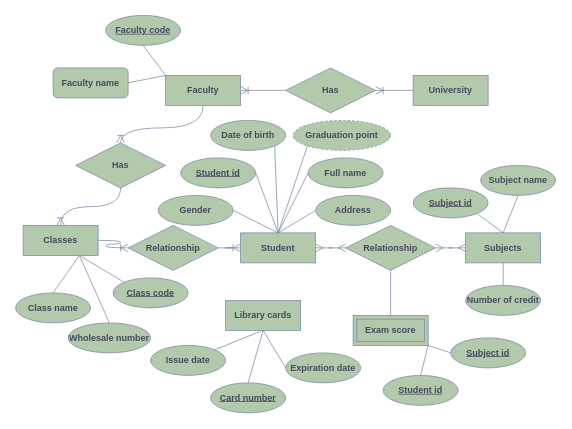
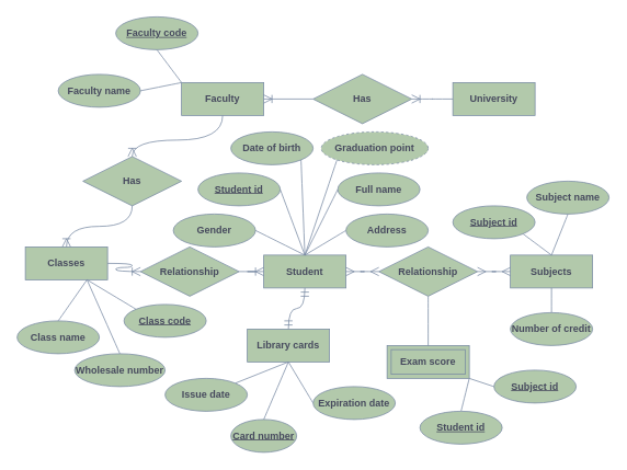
  <mxCell id="0" />
  <mxCell id="1" parent="0" />
  <mxCell id="2" style="edgeStyle=none;shape=connector;curved=1;rounded=0;orthogonalLoop=1;jettySize=auto;html=1;exitX=0.5;exitY=0;exitDx=0;exitDy=0;entryX=1;entryY=0.5;entryDx=0;entryDy=0;strokeColor=#788AA3;align=center;verticalAlign=middle;fontFamily=Helvetica;fontSize=12;fontColor=default;labelBackgroundColor=none;startArrow=none;startFill=0;startSize=8;endArrow=none;endFill=0;endSize=8;fontStyle=1" edge="1" parent="1" source="3" target="45"><mxGeometry relative="1" as="geometry" /></mxCell>
  <mxCell id="3" value="Student" style="whiteSpace=wrap;html=1;align=center;labelBackgroundColor=none;fillColor=#B2C9AB;strokeColor=#788AA3;fontColor=#46495D;fontStyle=1" vertex="1" parent="1"><mxGeometry x="320" y="310" width="100" height="40" as="geometry" /></mxCell>
  <mxCell id="4" value="University" style="whiteSpace=wrap;html=1;align=center;labelBackgroundColor=none;fillColor=#B2C9AB;strokeColor=#788AA3;fontColor=#46495D;fontStyle=1" vertex="1" parent="1"><mxGeometry x="550" y="100" width="100" height="40" as="geometry" /></mxCell>
  <mxCell id="5" style="edgeStyle=none;shape=connector;curved=1;rounded=0;orthogonalLoop=1;jettySize=auto;html=1;exitX=0;exitY=0;exitDx=0;exitDy=0;entryX=0.5;entryY=1;entryDx=0;entryDy=0;strokeColor=#788AA3;align=center;verticalAlign=middle;fontFamily=Helvetica;fontSize=12;fontColor=default;labelBackgroundColor=none;startArrow=none;startFill=0;startSize=8;endArrow=none;endFill=0;endSize=8;fontStyle=1" edge="1" parent="1" source="7" target="40"><mxGeometry relative="1" as="geometry" /></mxCell>
  <mxCell id="6" style="edgeStyle=none;shape=connector;curved=1;rounded=0;orthogonalLoop=1;jettySize=auto;html=1;exitX=0;exitY=0;exitDx=0;exitDy=0;entryX=1;entryY=0.5;entryDx=0;entryDy=0;strokeColor=#788AA3;align=center;verticalAlign=middle;fontFamily=Helvetica;fontSize=12;fontColor=default;labelBackgroundColor=none;startArrow=none;startFill=0;startSize=8;endArrow=none;endFill=0;endSize=8;fontStyle=1" edge="1" parent="1" source="7" target="57"><mxGeometry relative="1" as="geometry" /></mxCell>
  <mxCell id="7" value="Faculty" style="whiteSpace=wrap;html=1;align=center;labelBackgroundColor=none;fillColor=#B2C9AB;strokeColor=#788AA3;fontColor=#46495D;fontStyle=1" vertex="1" parent="1"><mxGeometry x="220" y="100" width="100" height="40" as="geometry" /></mxCell>
  <mxCell id="8" value="Classes" style="whiteSpace=wrap;html=1;align=center;labelBackgroundColor=none;fillColor=#B2C9AB;strokeColor=#788AA3;fontColor=#46495D;fontStyle=1" vertex="1" parent="1"><mxGeometry x="30" y="300" width="100" height="40" as="geometry" /></mxCell>
  <mxCell id="9" value="Subjects" style="whiteSpace=wrap;html=1;align=center;labelBackgroundColor=none;fillColor=#B2C9AB;strokeColor=#788AA3;fontColor=#46495D;fontStyle=1" vertex="1" parent="1"><mxGeometry x="620" y="310" width="100" height="40" as="geometry" /></mxCell>
  <mxCell id="10" style="edgeStyle=none;shape=connector;curved=1;rounded=0;orthogonalLoop=1;jettySize=auto;html=1;exitX=0.5;exitY=1;exitDx=0;exitDy=0;entryX=1;entryY=0;entryDx=0;entryDy=0;strokeColor=#788AA3;align=center;verticalAlign=middle;fontFamily=Helvetica;fontSize=12;fontColor=default;labelBackgroundColor=none;startArrow=none;startFill=0;startSize=8;endArrow=none;endFill=0;endSize=8;fontStyle=1" edge="1" parent="1" source="11" target="52"><mxGeometry relative="1" as="geometry" /></mxCell>
  <mxCell id="11" value="Library cards" style="whiteSpace=wrap;html=1;align=center;labelBackgroundColor=none;fillColor=#B2C9AB;strokeColor=#788AA3;fontColor=#46495D;fontStyle=1" vertex="1" parent="1"><mxGeometry x="300" y="400" width="100" height="40" as="geometry" /></mxCell>
  <mxCell id="12" value="Exam score" style="shape=ext;margin=3;double=1;whiteSpace=wrap;html=1;align=center;labelBackgroundColor=none;fillColor=#B2C9AB;strokeColor=#788AA3;fontColor=#46495D;fontStyle=1" vertex="1" parent="1"><mxGeometry x="470" y="420" width="100" height="40" as="geometry" /></mxCell>
  <mxCell id="13" style="edgeStyle=none;curved=1;rounded=0;orthogonalLoop=1;jettySize=auto;html=1;exitX=0.75;exitY=1;exitDx=0;exitDy=0;fontSize=12;startSize=8;endSize=8;labelBackgroundColor=none;strokeColor=#788AA3;fontColor=default;fontStyle=1" edge="1" parent="1" source="4" target="4"><mxGeometry relative="1" as="geometry" /></mxCell>
  <mxCell id="14" value="" style="edgeStyle=entityRelationEdgeStyle;fontSize=12;html=1;endArrow=ERoneToMany;rounded=0;startSize=8;endSize=8;curved=1;entryX=1;entryY=0.5;entryDx=0;entryDy=0;exitX=0;exitY=0.5;exitDx=0;exitDy=0;labelBackgroundColor=none;strokeColor=#788AA3;fontColor=default;fontStyle=1" edge="1" parent="1" source="16" target="7"><mxGeometry width="100" height="100" relative="1" as="geometry"><mxPoint x="190" y="350" as="sourcePoint" /><mxPoint x="290" y="250" as="targetPoint" /></mxGeometry></mxCell>
  <mxCell id="15" value="" style="edgeStyle=entityRelationEdgeStyle;fontSize=12;html=1;endArrow=ERoneToMany;rounded=0;startSize=8;endSize=8;curved=1;entryX=1;entryY=0.5;entryDx=0;entryDy=0;exitX=0;exitY=0.5;exitDx=0;exitDy=0;labelBackgroundColor=none;strokeColor=#788AA3;fontColor=default;fontStyle=1" edge="1" parent="1" source="4" target="16"><mxGeometry width="100" height="100" relative="1" as="geometry"><mxPoint x="270" y="170" as="sourcePoint" /><mxPoint x="110" y="170" as="targetPoint" /></mxGeometry></mxCell>
  <mxCell id="16" value="Has" style="shape=rhombus;perimeter=rhombusPerimeter;whiteSpace=wrap;html=1;align=center;labelBackgroundColor=none;fillColor=#B2C9AB;strokeColor=#788AA3;fontColor=#46495D;fontStyle=1" vertex="1" parent="1"><mxGeometry x="380" y="90" width="120" height="60" as="geometry" /></mxCell>
  <mxCell id="17" value="" style="edgeStyle=orthogonalEdgeStyle;fontSize=12;html=1;endArrow=ERoneToMany;rounded=0;startSize=8;endSize=8;curved=1;entryX=0.5;entryY=0;entryDx=0;entryDy=0;exitX=0.5;exitY=1;exitDx=0;exitDy=0;labelBackgroundColor=none;strokeColor=#788AA3;fontColor=default;fontStyle=1" edge="1" parent="1" source="19" target="8"><mxGeometry width="100" height="100" relative="1" as="geometry"><mxPoint x="150" y="490" as="sourcePoint" /><mxPoint x="250" y="390" as="targetPoint" /></mxGeometry></mxCell>
  <mxCell id="18" value="" style="fontSize=12;html=1;endArrow=ERoneToMany;rounded=0;startSize=8;endSize=8;exitX=0.5;exitY=1;exitDx=0;exitDy=0;entryX=0.5;entryY=0;entryDx=0;entryDy=0;edgeStyle=orthogonalEdgeStyle;curved=1;labelBackgroundColor=none;strokeColor=#788AA3;fontColor=default;fontStyle=1" edge="1" parent="1" source="7" target="19"><mxGeometry width="100" height="100" relative="1" as="geometry"><mxPoint x="60" y="190" as="sourcePoint" /><mxPoint x="60" y="310" as="targetPoint" /><Array as="points"><mxPoint x="270" y="170" /><mxPoint x="160" y="170" /></Array></mxGeometry></mxCell>
  <mxCell id="19" value="Has" style="shape=rhombus;perimeter=rhombusPerimeter;whiteSpace=wrap;html=1;align=center;labelBackgroundColor=none;fillColor=#B2C9AB;strokeColor=#788AA3;fontColor=#46495D;fontStyle=1" vertex="1" parent="1"><mxGeometry x="100" y="190" width="120" height="60" as="geometry" /></mxCell>
  <mxCell id="20" value="" style="edgeStyle=entityRelationEdgeStyle;fontSize=12;html=1;endArrow=ERoneToMany;rounded=0;startSize=8;endSize=8;curved=1;exitX=1;exitY=0.5;exitDx=0;exitDy=0;entryX=0;entryY=0.5;entryDx=0;entryDy=0;labelBackgroundColor=none;strokeColor=#788AA3;fontColor=default;fontStyle=1" edge="1" parent="1" source="22" target="3"><mxGeometry width="100" height="100" relative="1" as="geometry"><mxPoint x="290" y="430" as="sourcePoint" /><mxPoint x="270" y="330" as="targetPoint" /></mxGeometry></mxCell>
  <mxCell id="21" value="" style="edgeStyle=entityRelationEdgeStyle;fontSize=12;html=1;endArrow=ERoneToMany;rounded=0;startSize=8;endSize=8;curved=1;exitX=1;exitY=0.5;exitDx=0;exitDy=0;entryX=0;entryY=0.5;entryDx=0;entryDy=0;labelBackgroundColor=none;strokeColor=#788AA3;fontColor=default;fontStyle=1" edge="1" parent="1" source="8" target="22"><mxGeometry width="100" height="100" relative="1" as="geometry"><mxPoint x="130" y="330" as="sourcePoint" /><mxPoint x="285" y="330" as="targetPoint" /></mxGeometry></mxCell>
  <mxCell id="22" value="Relationship" style="shape=rhombus;perimeter=rhombusPerimeter;whiteSpace=wrap;html=1;align=center;labelBackgroundColor=none;fillColor=#B2C9AB;strokeColor=#788AA3;fontColor=#46495D;fontStyle=1" vertex="1" parent="1"><mxGeometry x="170" y="300" width="120" height="60" as="geometry" /></mxCell>
  <mxCell id="23" value="" style="edgeStyle=entityRelationEdgeStyle;fontSize=12;html=1;endArrow=ERmany;startArrow=ERmany;rounded=0;startSize=8;endSize=8;curved=1;entryX=0;entryY=0.5;entryDx=0;entryDy=0;exitX=1;exitY=0.5;exitDx=0;exitDy=0;labelBackgroundColor=none;strokeColor=#788AA3;fontColor=default;fontStyle=1" edge="1" parent="1" source="26" target="9"><mxGeometry width="100" height="100" relative="1" as="geometry"><mxPoint x="400" y="500" as="sourcePoint" /><mxPoint x="500" y="400" as="targetPoint" /></mxGeometry></mxCell>
  <mxCell id="24" value="" style="edgeStyle=entityRelationEdgeStyle;fontSize=12;html=1;endArrow=ERmany;startArrow=ERmany;rounded=0;startSize=8;endSize=8;curved=1;entryX=0;entryY=0.5;entryDx=0;entryDy=0;exitX=1;exitY=0.5;exitDx=0;exitDy=0;labelBackgroundColor=none;strokeColor=#788AA3;fontColor=default;fontStyle=1" edge="1" parent="1" source="3" target="26"><mxGeometry width="100" height="100" relative="1" as="geometry"><mxPoint x="420" y="330" as="sourcePoint" /><mxPoint x="580" y="330" as="targetPoint" /></mxGeometry></mxCell>
  <mxCell id="25" style="edgeStyle=none;curved=1;rounded=0;orthogonalLoop=1;jettySize=auto;html=1;exitX=0.5;exitY=1;exitDx=0;exitDy=0;entryX=0.5;entryY=0;entryDx=0;entryDy=0;fontSize=12;startSize=8;endSize=8;startArrow=none;startFill=0;endArrow=none;endFill=0;labelBackgroundColor=none;strokeColor=#788AA3;fontColor=default;fontStyle=1" edge="1" parent="1" source="26" target="12"><mxGeometry relative="1" as="geometry" /></mxCell>
  <mxCell id="26" value="Relationship" style="shape=rhombus;perimeter=rhombusPerimeter;whiteSpace=wrap;html=1;align=center;labelBackgroundColor=none;fillColor=#B2C9AB;strokeColor=#788AA3;fontColor=#46495D;fontStyle=1" vertex="1" parent="1"><mxGeometry x="460" y="300" width="120" height="60" as="geometry" /></mxCell>
+ <mxCell id="27" value="" style="edgeStyle=orthogonalEdgeStyle;fontSize=12;html=1;endArrow=ERmandOne;startArrow=ERmandOne;rounded=0;startSize=8;endSize=8;curved=1;entryX=0.5;entryY=1;entryDx=0;entryDy=0;exitX=0.5;exitY=0;exitDx=0;exitDy=0;labelBackgroundColor=none;strokeColor=#788AA3;fontColor=default;fontStyle=1" edge="1" parent="1" source="11" target="3"><mxGeometry width="100" height="100" relative="1" as="geometry"><mxPoint x="300" y="650" as="sourcePoint" /><mxPoint x="400" y="550" as="targetPoint" /></mxGeometry></mxCell>
  <mxCell id="28" style="edgeStyle=none;shape=connector;curved=1;rounded=0;orthogonalLoop=1;jettySize=auto;html=1;exitX=1;exitY=1;exitDx=0;exitDy=0;entryX=0.5;entryY=0;entryDx=0;entryDy=0;strokeColor=#788AA3;align=center;verticalAlign=middle;fontFamily=Helvetica;fontSize=12;fontColor=default;labelBackgroundColor=none;startArrow=none;startFill=0;startSize=8;endArrow=none;endFill=0;endSize=8;fontStyle=1" edge="1" parent="1" source="29" target="9"><mxGeometry relative="1" as="geometry" /></mxCell>
  <mxCell id="29" value="Subject id" style="ellipse;whiteSpace=wrap;html=1;align=center;fontStyle=5;fontFamily=Helvetica;fontSize=12;fontColor=#46495D;labelBackgroundColor=none;fillColor=#B2C9AB;strokeColor=#788AA3;" vertex="1" parent="1"><mxGeometry x="550" y="250" width="100" height="40" as="geometry" /></mxCell>
  <mxCell id="30" style="edgeStyle=none;shape=connector;curved=1;rounded=0;orthogonalLoop=1;jettySize=auto;html=1;exitX=0;exitY=0.5;exitDx=0;exitDy=0;strokeColor=#788AA3;align=center;verticalAlign=middle;fontFamily=Helvetica;fontSize=12;fontColor=default;labelBackgroundColor=none;startArrow=none;startFill=0;startSize=8;endArrow=none;endFill=0;endSize=8;fontStyle=1" edge="1" parent="1" source="31"><mxGeometry relative="1" as="geometry"><mxPoint x="570" y="460" as="targetPoint" /></mxGeometry></mxCell>
  <mxCell id="31" value="Subject id" style="ellipse;whiteSpace=wrap;html=1;align=center;fontStyle=5;fontFamily=Helvetica;fontSize=12;fontColor=#46495D;labelBackgroundColor=none;fillColor=#B2C9AB;strokeColor=#788AA3;" vertex="1" parent="1"><mxGeometry x="600" y="450" width="100" height="40" as="geometry" /></mxCell>
  <mxCell id="32" style="edgeStyle=none;shape=connector;curved=1;rounded=0;orthogonalLoop=1;jettySize=auto;html=1;exitX=0.5;exitY=0;exitDx=0;exitDy=0;entryX=1;entryY=1;entryDx=0;entryDy=0;strokeColor=#788AA3;align=center;verticalAlign=middle;fontFamily=Helvetica;fontSize=12;fontColor=default;labelBackgroundColor=none;startArrow=none;startFill=0;startSize=8;endArrow=none;endFill=0;endSize=8;fontStyle=1" edge="1" parent="1" source="33" target="12"><mxGeometry relative="1" as="geometry" /></mxCell>
  <mxCell id="33" value="Student id" style="ellipse;whiteSpace=wrap;html=1;align=center;fontStyle=5;fontFamily=Helvetica;fontSize=12;fontColor=#46495D;labelBackgroundColor=none;fillColor=#B2C9AB;strokeColor=#788AA3;" vertex="1" parent="1"><mxGeometry x="510" y="500" width="100" height="40" as="geometry" /></mxCell>
  <mxCell id="34" style="edgeStyle=none;shape=connector;curved=1;rounded=0;orthogonalLoop=1;jettySize=auto;html=1;exitX=0.5;exitY=0;exitDx=0;exitDy=0;strokeColor=#788AA3;align=center;verticalAlign=middle;fontFamily=Helvetica;fontSize=12;fontColor=default;labelBackgroundColor=none;startArrow=none;startFill=0;startSize=8;endArrow=none;endFill=0;endSize=8;entryX=0.5;entryY=1;entryDx=0;entryDy=0;fontStyle=1" edge="1" parent="1" source="35" target="11"><mxGeometry relative="1" as="geometry"><mxPoint x="360" y="470" as="targetPoint" /></mxGeometry></mxCell>
- <mxCell id="35" value="Card number" style="ellipse;whiteSpace=wrap;html=1;align=center;fontStyle=5;fontFamily=Helvetica;fontSize=12;fontColor=#46495D;labelBackgroundColor=none;fillColor=#B2C9AB;strokeColor=#788AA3;" vertex="1" parent="1"><mxGeometry x="280" y="510" width="100" height="40" as="geometry" /></mxCell>
+ <mxCell id="35" value="Card number" style="ellipse;whiteSpace=wrap;html=1;align=center;fontStyle=5;fontFamily=Helvetica;fontSize=12;fontColor=#46495D;labelBackgroundColor=none;fillColor=#B2C9AB;strokeColor=#788AA3;" vertex="1" parent="1"><mxGeometry x="280" y="510" width="80" height="40" as="geometry" /></mxCell>
  <mxCell id="36" style="edgeStyle=none;shape=connector;curved=1;rounded=0;orthogonalLoop=1;jettySize=auto;html=1;exitX=1;exitY=0.5;exitDx=0;exitDy=0;strokeColor=#788AA3;align=center;verticalAlign=middle;fontFamily=Helvetica;fontSize=12;fontColor=default;labelBackgroundColor=none;startArrow=none;startFill=0;startSize=8;endArrow=none;endFill=0;endSize=8;fontStyle=1" edge="1" parent="1" source="37"><mxGeometry relative="1" as="geometry"><mxPoint x="370" y="310" as="targetPoint" /></mxGeometry></mxCell>
  <mxCell id="37" value="Student id" style="ellipse;whiteSpace=wrap;html=1;align=center;fontStyle=5;fontFamily=Helvetica;fontSize=12;fontColor=#46495D;labelBackgroundColor=none;fillColor=#B2C9AB;strokeColor=#788AA3;" vertex="1" parent="1"><mxGeometry x="240" y="210" width="100" height="40" as="geometry" /></mxCell>
  <mxCell id="38" style="edgeStyle=none;shape=connector;curved=1;rounded=0;orthogonalLoop=1;jettySize=auto;html=1;exitX=0;exitY=0;exitDx=0;exitDy=0;entryX=0.75;entryY=1;entryDx=0;entryDy=0;strokeColor=#788AA3;align=center;verticalAlign=middle;fontFamily=Helvetica;fontSize=12;fontColor=default;labelBackgroundColor=none;startArrow=none;startFill=0;startSize=8;endArrow=none;endFill=0;endSize=8;fontStyle=1" edge="1" parent="1" source="39" target="8"><mxGeometry relative="1" as="geometry" /></mxCell>
  <mxCell id="39" value="Class code" style="ellipse;whiteSpace=wrap;html=1;align=center;fontStyle=5;fontFamily=Helvetica;fontSize=12;fontColor=#46495D;labelBackgroundColor=none;fillColor=#B2C9AB;strokeColor=#788AA3;" vertex="1" parent="1"><mxGeometry x="150" y="370" width="100" height="40" as="geometry" /></mxCell>
  <mxCell id="40" value="Faculty code" style="ellipse;whiteSpace=wrap;html=1;align=center;fontStyle=5;fontFamily=Helvetica;fontSize=12;fontColor=#46495D;labelBackgroundColor=none;fillColor=#B2C9AB;strokeColor=#788AA3;" vertex="1" parent="1"><mxGeometry x="140" y="20" width="100" height="40" as="geometry" /></mxCell>
  <mxCell id="41" style="edgeStyle=none;shape=connector;curved=1;rounded=0;orthogonalLoop=1;jettySize=auto;html=1;exitX=0;exitY=0.5;exitDx=0;exitDy=0;strokeColor=#788AA3;align=center;verticalAlign=middle;fontFamily=Helvetica;fontSize=12;fontColor=default;labelBackgroundColor=none;startArrow=none;startFill=0;startSize=8;endArrow=none;endFill=0;endSize=8;fontStyle=1" edge="1" parent="1" source="42"><mxGeometry relative="1" as="geometry"><mxPoint x="370" y="310" as="targetPoint" /></mxGeometry></mxCell>
  <mxCell id="42" value="Full name" style="ellipse;whiteSpace=wrap;html=1;align=center;fontFamily=Helvetica;fontSize=12;fontColor=#46495D;labelBackgroundColor=none;fillColor=#B2C9AB;strokeColor=#788AA3;fontStyle=1" vertex="1" parent="1"><mxGeometry x="410" y="210" width="100" height="40" as="geometry" /></mxCell>
  <mxCell id="43" style="edgeStyle=none;shape=connector;curved=1;rounded=0;orthogonalLoop=1;jettySize=auto;html=1;exitX=1;exitY=1;exitDx=0;exitDy=0;strokeColor=#788AA3;align=center;verticalAlign=middle;fontFamily=Helvetica;fontSize=12;fontColor=default;labelBackgroundColor=none;startArrow=none;startFill=0;startSize=8;endArrow=none;endFill=0;endSize=8;fontStyle=1" edge="1" parent="1" source="44"><mxGeometry relative="1" as="geometry"><mxPoint x="370" y="310" as="targetPoint" /></mxGeometry></mxCell>
  <mxCell id="44" value="Date of birth" style="ellipse;whiteSpace=wrap;html=1;align=center;fontFamily=Helvetica;fontSize=12;fontColor=#46495D;labelBackgroundColor=none;fillColor=#B2C9AB;strokeColor=#788AA3;fontStyle=1" vertex="1" parent="1"><mxGeometry x="280" y="160" width="100" height="40" as="geometry" /></mxCell>
  <mxCell id="45" value="Gender" style="ellipse;whiteSpace=wrap;html=1;align=center;fontFamily=Helvetica;fontSize=12;fontColor=#46495D;labelBackgroundColor=none;fillColor=#B2C9AB;strokeColor=#788AA3;fontStyle=1" vertex="1" parent="1"><mxGeometry x="210" y="260" width="100" height="40" as="geometry" /></mxCell>
  <mxCell id="46" style="edgeStyle=none;shape=connector;curved=1;rounded=0;orthogonalLoop=1;jettySize=auto;html=1;exitX=0.5;exitY=1;exitDx=0;exitDy=0;strokeColor=#788AA3;align=center;verticalAlign=middle;fontFamily=Helvetica;fontSize=12;fontColor=default;labelBackgroundColor=none;startArrow=none;startFill=0;startSize=8;endArrow=none;endFill=0;endSize=8;fontStyle=1" edge="1" parent="1" source="47"><mxGeometry relative="1" as="geometry"><mxPoint x="670" y="310" as="targetPoint" /></mxGeometry></mxCell>
  <mxCell id="47" value="Subject name" style="ellipse;whiteSpace=wrap;html=1;align=center;fontFamily=Helvetica;fontSize=12;fontColor=#46495D;labelBackgroundColor=none;fillColor=#B2C9AB;strokeColor=#788AA3;fontStyle=1" vertex="1" parent="1"><mxGeometry x="640" y="220" width="100" height="40" as="geometry" /></mxCell>
  <mxCell id="48" style="edgeStyle=none;shape=connector;curved=1;rounded=0;orthogonalLoop=1;jettySize=auto;html=1;exitX=0.5;exitY=0;exitDx=0;exitDy=0;entryX=0.5;entryY=1;entryDx=0;entryDy=0;strokeColor=#788AA3;align=center;verticalAlign=middle;fontFamily=Helvetica;fontSize=12;fontColor=default;labelBackgroundColor=none;startArrow=none;startFill=0;startSize=8;endArrow=none;endFill=0;endSize=8;fontStyle=1" edge="1" parent="1" source="49" target="9"><mxGeometry relative="1" as="geometry" /></mxCell>
  <mxCell id="49" value="Number of credit" style="ellipse;whiteSpace=wrap;html=1;align=center;fontFamily=Helvetica;fontSize=12;fontColor=#46495D;labelBackgroundColor=none;fillColor=#B2C9AB;strokeColor=#788AA3;fontStyle=1" vertex="1" parent="1"><mxGeometry x="620" y="380" width="100" height="40" as="geometry" /></mxCell>
  <mxCell id="50" style="edgeStyle=none;shape=connector;curved=1;rounded=0;orthogonalLoop=1;jettySize=auto;html=1;exitX=0;exitY=0.5;exitDx=0;exitDy=0;strokeColor=#788AA3;align=center;verticalAlign=middle;fontFamily=Helvetica;fontSize=12;fontColor=default;labelBackgroundColor=none;startArrow=none;startFill=0;startSize=8;endArrow=none;endFill=0;endSize=8;entryX=0.5;entryY=1;entryDx=0;entryDy=0;fontStyle=1" edge="1" parent="1" source="51" target="11"><mxGeometry relative="1" as="geometry"><mxPoint x="370" y="460" as="targetPoint" /></mxGeometry></mxCell>
  <mxCell id="51" value="Expiration date" style="ellipse;whiteSpace=wrap;html=1;align=center;fontFamily=Helvetica;fontSize=12;fontColor=#46495D;labelBackgroundColor=none;fillColor=#B2C9AB;strokeColor=#788AA3;fontStyle=1" vertex="1" parent="1"><mxGeometry x="380" y="470" width="100" height="40" as="geometry" /></mxCell>
  <mxCell id="52" value="Issue date" style="ellipse;whiteSpace=wrap;html=1;align=center;fontFamily=Helvetica;fontSize=12;fontColor=#46495D;labelBackgroundColor=none;fillColor=#B2C9AB;strokeColor=#788AA3;fontStyle=1" vertex="1" parent="1"><mxGeometry x="200" y="460" width="100" height="40" as="geometry" /></mxCell>
  <mxCell id="53" style="edgeStyle=none;shape=connector;curved=1;rounded=0;orthogonalLoop=1;jettySize=auto;html=1;exitX=0.5;exitY=0;exitDx=0;exitDy=0;strokeColor=#788AA3;align=center;verticalAlign=middle;fontFamily=Helvetica;fontSize=12;fontColor=default;labelBackgroundColor=none;startArrow=none;startFill=0;startSize=8;endArrow=none;endFill=0;endSize=8;entryX=0.75;entryY=1;entryDx=0;entryDy=0;fontStyle=1" edge="1" parent="1" source="54" target="8"><mxGeometry relative="1" as="geometry"><mxPoint x="110" y="380" as="targetPoint" /></mxGeometry></mxCell>
  <mxCell id="54" value="Class name" style="ellipse;whiteSpace=wrap;html=1;align=center;fontFamily=Helvetica;fontSize=12;fontColor=#46495D;labelBackgroundColor=none;fillColor=#B2C9AB;strokeColor=#788AA3;fontStyle=1" vertex="1" parent="1"><mxGeometry x="20" y="390" width="100" height="40" as="geometry" /></mxCell>
  <mxCell id="55" style="edgeStyle=none;shape=connector;curved=1;rounded=0;orthogonalLoop=1;jettySize=auto;html=1;exitX=0.5;exitY=0;exitDx=0;exitDy=0;strokeColor=#788AA3;align=center;verticalAlign=middle;fontFamily=Helvetica;fontSize=12;fontColor=default;labelBackgroundColor=none;startArrow=none;startFill=0;startSize=8;endArrow=none;endFill=0;endSize=8;entryX=0.75;entryY=1;entryDx=0;entryDy=0;fontStyle=1" edge="1" parent="1" source="56" target="8"><mxGeometry relative="1" as="geometry"><mxPoint x="110" y="350" as="targetPoint" /></mxGeometry></mxCell>
  <mxCell id="56" value="Wholesale number" style="ellipse;whiteSpace=wrap;html=1;align=center;fontFamily=Helvetica;fontSize=12;fontColor=#46495D;labelBackgroundColor=none;fillColor=#B2C9AB;strokeColor=#788AA3;fontStyle=1" vertex="1" parent="1"><mxGeometry x="90" y="430" width="110" height="40" as="geometry" /></mxCell>
- <mxCell id="57" value="Faculty name" style="whiteSpace=wrap;html=1;align=center;fontFamily=Helvetica;fontSize=12;fontColor=#46495D;labelBackgroundColor=none;fillColor=#B2C9AB;strokeColor=#788AA3;fontStyle=1;rounded=1;" vertex="1" parent="1"><mxGeometry x="70" y="90" width="100" height="40" as="geometry" /></mxCell>
+ <mxCell id="57" value="Faculty name" style="ellipse;whiteSpace=wrap;html=1;align=center;fontFamily=Helvetica;fontSize=12;fontColor=#46495D;labelBackgroundColor=none;fillColor=#B2C9AB;strokeColor=#788AA3;fontStyle=1" vertex="1" parent="1"><mxGeometry x="70" y="90" width="100" height="40" as="geometry" /></mxCell>
  <mxCell id="58" style="edgeStyle=none;shape=connector;curved=1;rounded=0;orthogonalLoop=1;jettySize=auto;html=1;exitX=0;exitY=0.5;exitDx=0;exitDy=0;strokeColor=#788AA3;align=center;verticalAlign=middle;fontFamily=Helvetica;fontSize=12;fontColor=default;labelBackgroundColor=none;startArrow=none;startFill=0;startSize=8;endArrow=none;endFill=0;endSize=8;fontStyle=1" edge="1" parent="1" source="59"><mxGeometry relative="1" as="geometry"><mxPoint x="370" y="310" as="targetPoint" /></mxGeometry></mxCell>
  <mxCell id="59" value="Address" style="ellipse;whiteSpace=wrap;html=1;align=center;fontFamily=Helvetica;fontSize=12;fontColor=#46495D;labelBackgroundColor=none;fillColor=#B2C9AB;strokeColor=#788AA3;fontStyle=1" vertex="1" parent="1"><mxGeometry x="420" y="260" width="100" height="40" as="geometry" /></mxCell>
  <mxCell id="60" style="edgeStyle=none;shape=connector;curved=1;rounded=0;orthogonalLoop=1;jettySize=auto;html=1;exitX=0;exitY=1;exitDx=0;exitDy=0;strokeColor=#788AA3;align=center;verticalAlign=middle;fontFamily=Helvetica;fontSize=12;fontColor=default;labelBackgroundColor=none;startArrow=none;startFill=0;startSize=8;endArrow=none;endFill=0;endSize=8;fontStyle=1" edge="1" parent="1" source="61"><mxGeometry relative="1" as="geometry"><mxPoint x="370" y="310" as="targetPoint" /></mxGeometry></mxCell>
  <mxCell id="61" value="Graduation point" style="ellipse;whiteSpace=wrap;html=1;align=center;dashed=1;fontFamily=Helvetica;fontSize=12;fontColor=#46495D;labelBackgroundColor=none;fillColor=#B2C9AB;strokeColor=#788AA3;fontStyle=1" vertex="1" parent="1"><mxGeometry x="390" y="160" width="130" height="40" as="geometry" /></mxCell>
  <mxCell id="62" style="edgeStyle=none;shape=connector;curved=1;rounded=0;orthogonalLoop=1;jettySize=auto;html=1;exitX=0.5;exitY=1;exitDx=0;exitDy=0;strokeColor=#788AA3;align=center;verticalAlign=middle;fontFamily=Helvetica;fontSize=12;fontColor=default;labelBackgroundColor=none;startArrow=none;startFill=0;startSize=8;endArrow=none;endFill=0;endSize=8;fontStyle=1" edge="1" parent="1" source="56" target="56"><mxGeometry relative="1" as="geometry" /></mxCell>
